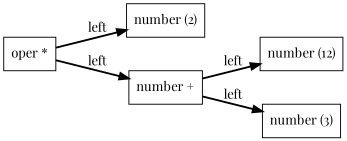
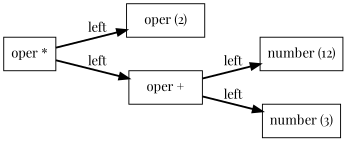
  digraph {
    clusterrank=local
    fontname="Playfair Display"
    nodesep=0.5
    rankdir=LR
    ranksep=equally
    node [fontname="Playfair Display" shape=box]
    edge [fontname="Playfair Display" style=bold]
    n1 [label="oper *"]
-   n2 [label="number (2)"]
-   n3 [label="number +"]
+   n2 [label="oper (2)"]
+   n3 [label="oper +"]
    n4 [label="number (12)"]
    n5 [label="number (3)"]
    n1 -> n2 [label=left]
    n1 -> n3 [label=left]
    n3 -> n4 [label=left]
    n3 -> n5 [label=left]
  }
